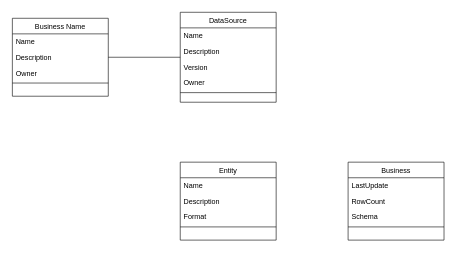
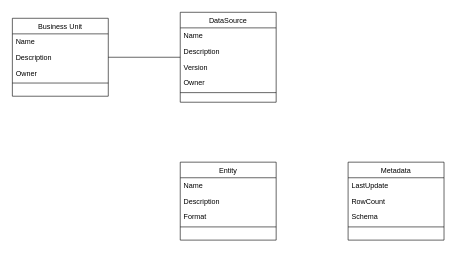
  <mxCell id="0" />
  <mxCell id="1" parent="0" />
  <mxCell id="2" value="DataSource" style="swimlane;fontStyle=0;align=center;verticalAlign=top;childLayout=stackLayout;horizontal=1;startSize=26;horizontalStack=0;resizeParent=1;resizeLast=0;collapsible=1;marginBottom=0;rounded=0;shadow=0;strokeWidth=1;" vertex="1" parent="1"><mxGeometry x="300" y="20" width="160" height="150" as="geometry"><mxRectangle x="550" y="140" width="160" height="26" as="alternateBounds" /></mxGeometry></mxCell>
  <mxCell id="3" value="Name" style="text;align=left;verticalAlign=top;spacingLeft=4;spacingRight=4;overflow=hidden;rotatable=0;points=[[0,0.5],[1,0.5]];portConstraint=eastwest;" vertex="1" parent="2"><mxGeometry y="26" width="160" height="26" as="geometry" /></mxCell>
  <mxCell id="4" value="Description" style="text;align=left;verticalAlign=top;spacingLeft=4;spacingRight=4;overflow=hidden;rotatable=0;points=[[0,0.5],[1,0.5]];portConstraint=eastwest;rounded=0;shadow=0;html=0;" vertex="1" parent="2"><mxGeometry y="52" width="160" height="26" as="geometry" /></mxCell>
  <mxCell id="5" value="Version" style="text;align=left;verticalAlign=top;spacingLeft=4;spacingRight=4;overflow=hidden;rotatable=0;points=[[0,0.5],[1,0.5]];portConstraint=eastwest;rounded=0;shadow=0;html=0;" vertex="1" parent="2"><mxGeometry y="78" width="160" height="26" as="geometry" /></mxCell>
  <mxCell id="6" value="Owner" style="text;align=left;verticalAlign=top;spacingLeft=4;spacingRight=4;overflow=hidden;rotatable=0;points=[[0,0.5],[1,0.5]];portConstraint=eastwest;rounded=0;shadow=0;html=0;" vertex="1" parent="2"><mxGeometry y="104" width="160" height="26" as="geometry" /></mxCell>
  <mxCell id="7" value="" style="line;html=1;strokeWidth=1;align=left;verticalAlign=middle;spacingTop=-1;spacingLeft=3;spacingRight=3;rotatable=0;labelPosition=right;points=[];portConstraint=eastwest;" vertex="1" parent="2"><mxGeometry y="130" width="160" height="8" as="geometry" /></mxCell>
  <mxCell id="8" style="edgeStyle=orthogonalEdgeStyle;rounded=0;orthogonalLoop=1;jettySize=auto;html=1;endArrow=none;" edge="1" parent="1" source="9" target="2"><mxGeometry relative="1" as="geometry" /></mxCell>
- <mxCell id="9" value="Business Name" style="swimlane;fontStyle=0;align=center;verticalAlign=top;childLayout=stackLayout;horizontal=1;startSize=26;horizontalStack=0;resizeParent=1;resizeLast=0;collapsible=1;marginBottom=0;rounded=0;shadow=0;strokeWidth=1;" vertex="1" parent="1"><mxGeometry x="20" y="30" width="160" height="130" as="geometry"><mxRectangle x="550" y="140" width="160" height="26" as="alternateBounds" /></mxGeometry></mxCell>
+ <mxCell id="9" value="Business Unit" style="swimlane;fontStyle=0;align=center;verticalAlign=top;childLayout=stackLayout;horizontal=1;startSize=26;horizontalStack=0;resizeParent=1;resizeLast=0;collapsible=1;marginBottom=0;rounded=0;shadow=0;strokeWidth=1;" vertex="1" parent="1"><mxGeometry x="20" y="30" width="160" height="130" as="geometry"><mxRectangle x="550" y="140" width="160" height="26" as="alternateBounds" /></mxGeometry></mxCell>
  <mxCell id="10" value="Name" style="text;align=left;verticalAlign=top;spacingLeft=4;spacingRight=4;overflow=hidden;rotatable=0;points=[[0,0.5],[1,0.5]];portConstraint=eastwest;" vertex="1" parent="9"><mxGeometry y="26" width="160" height="26" as="geometry" /></mxCell>
  <mxCell id="11" value="Description" style="text;align=left;verticalAlign=top;spacingLeft=4;spacingRight=4;overflow=hidden;rotatable=0;points=[[0,0.5],[1,0.5]];portConstraint=eastwest;rounded=0;shadow=0;html=0;" vertex="1" parent="9"><mxGeometry y="52" width="160" height="26" as="geometry" /></mxCell>
  <mxCell id="12" value="Owner" style="text;align=left;verticalAlign=top;spacingLeft=4;spacingRight=4;overflow=hidden;rotatable=0;points=[[0,0.5],[1,0.5]];portConstraint=eastwest;rounded=0;shadow=0;html=0;" vertex="1" parent="9"><mxGeometry y="78" width="160" height="26" as="geometry" /></mxCell>
  <mxCell id="13" value="" style="line;html=1;strokeWidth=1;align=left;verticalAlign=middle;spacingTop=-1;spacingLeft=3;spacingRight=3;rotatable=0;labelPosition=right;points=[];portConstraint=eastwest;" vertex="1" parent="9"><mxGeometry y="104" width="160" height="8" as="geometry" /></mxCell>
  <mxCell id="14" value="Entity" style="swimlane;fontStyle=0;align=center;verticalAlign=top;childLayout=stackLayout;horizontal=1;startSize=26;horizontalStack=0;resizeParent=1;resizeLast=0;collapsible=1;marginBottom=0;rounded=0;shadow=0;strokeWidth=1;" vertex="1" parent="1"><mxGeometry x="300" y="270" width="160" height="130" as="geometry"><mxRectangle x="550" y="140" width="160" height="26" as="alternateBounds" /></mxGeometry></mxCell>
  <mxCell id="15" value="Name" style="text;align=left;verticalAlign=top;spacingLeft=4;spacingRight=4;overflow=hidden;rotatable=0;points=[[0,0.5],[1,0.5]];portConstraint=eastwest;" vertex="1" parent="14"><mxGeometry y="26" width="160" height="26" as="geometry" /></mxCell>
  <mxCell id="16" value="Description" style="text;align=left;verticalAlign=top;spacingLeft=4;spacingRight=4;overflow=hidden;rotatable=0;points=[[0,0.5],[1,0.5]];portConstraint=eastwest;rounded=0;shadow=0;html=0;" vertex="1" parent="14"><mxGeometry y="52" width="160" height="26" as="geometry" /></mxCell>
  <mxCell id="17" value="Format" style="text;align=left;verticalAlign=top;spacingLeft=4;spacingRight=4;overflow=hidden;rotatable=0;points=[[0,0.5],[1,0.5]];portConstraint=eastwest;rounded=0;shadow=0;html=0;" vertex="1" parent="14"><mxGeometry y="78" width="160" height="26" as="geometry" /></mxCell>
  <mxCell id="18" value="" style="line;html=1;strokeWidth=1;align=left;verticalAlign=middle;spacingTop=-1;spacingLeft=3;spacingRight=3;rotatable=0;labelPosition=right;points=[];portConstraint=eastwest;" vertex="1" parent="14"><mxGeometry y="104" width="160" height="8" as="geometry" /></mxCell>
- <mxCell id="19" value="Business" style="swimlane;fontStyle=0;align=center;verticalAlign=top;childLayout=stackLayout;horizontal=1;startSize=26;horizontalStack=0;resizeParent=1;resizeLast=0;collapsible=1;marginBottom=0;rounded=0;shadow=0;strokeWidth=1;" vertex="1" parent="1"><mxGeometry x="580" y="270" width="160" height="130" as="geometry"><mxRectangle x="550" y="140" width="160" height="26" as="alternateBounds" /></mxGeometry></mxCell>
+ <mxCell id="19" value="Metadata" style="swimlane;fontStyle=0;align=center;verticalAlign=top;childLayout=stackLayout;horizontal=1;startSize=26;horizontalStack=0;resizeParent=1;resizeLast=0;collapsible=1;marginBottom=0;rounded=0;shadow=0;strokeWidth=1;" vertex="1" parent="1"><mxGeometry x="580" y="270" width="160" height="130" as="geometry"><mxRectangle x="550" y="140" width="160" height="26" as="alternateBounds" /></mxGeometry></mxCell>
  <mxCell id="20" value="LastUpdate" style="text;align=left;verticalAlign=top;spacingLeft=4;spacingRight=4;overflow=hidden;rotatable=0;points=[[0,0.5],[1,0.5]];portConstraint=eastwest;" vertex="1" parent="19"><mxGeometry y="26" width="160" height="26" as="geometry" /></mxCell>
  <mxCell id="21" value="RowCount" style="text;align=left;verticalAlign=top;spacingLeft=4;spacingRight=4;overflow=hidden;rotatable=0;points=[[0,0.5],[1,0.5]];portConstraint=eastwest;rounded=0;shadow=0;html=0;" vertex="1" parent="19"><mxGeometry y="52" width="160" height="26" as="geometry" /></mxCell>
  <mxCell id="22" value="Schema" style="text;align=left;verticalAlign=top;spacingLeft=4;spacingRight=4;overflow=hidden;rotatable=0;points=[[0,0.5],[1,0.5]];portConstraint=eastwest;rounded=0;shadow=0;html=0;" vertex="1" parent="19"><mxGeometry y="78" width="160" height="26" as="geometry" /></mxCell>
  <mxCell id="23" value="" style="line;html=1;strokeWidth=1;align=left;verticalAlign=middle;spacingTop=-1;spacingLeft=3;spacingRight=3;rotatable=0;labelPosition=right;points=[];portConstraint=eastwest;" vertex="1" parent="19"><mxGeometry y="104" width="160" height="8" as="geometry" /></mxCell>
